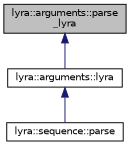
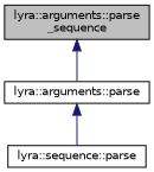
  digraph {
    rankdir=TB
    node [color=black fillcolor=white fontname=Helvetica fontsize=10 shape=record style=filled]
    edge [color=midnightblue dir=back fontname=Helvetica fontsize=10 labelfontname=Helvetica labelfontsize=10 style=solid]
-   n1 [fillcolor=grey75 fontcolor=black height=0.2 label="lyra::arguments::parse\l_lyra" width=0.4]
-   n2 [height=0.2 label="lyra::arguments::lyra" width=0.4]
+   n1 [fillcolor=grey75 fontcolor=black height=0.2 label="lyra::arguments::parse\l_sequence" width=0.4]
+   n2 [height=0.2 label="lyra::arguments::parse" width=0.4]
    n3 [height=0.2 label="lyra::sequence::parse" width=0.4]
    n1 -> n2
    n2 -> n3
  }
